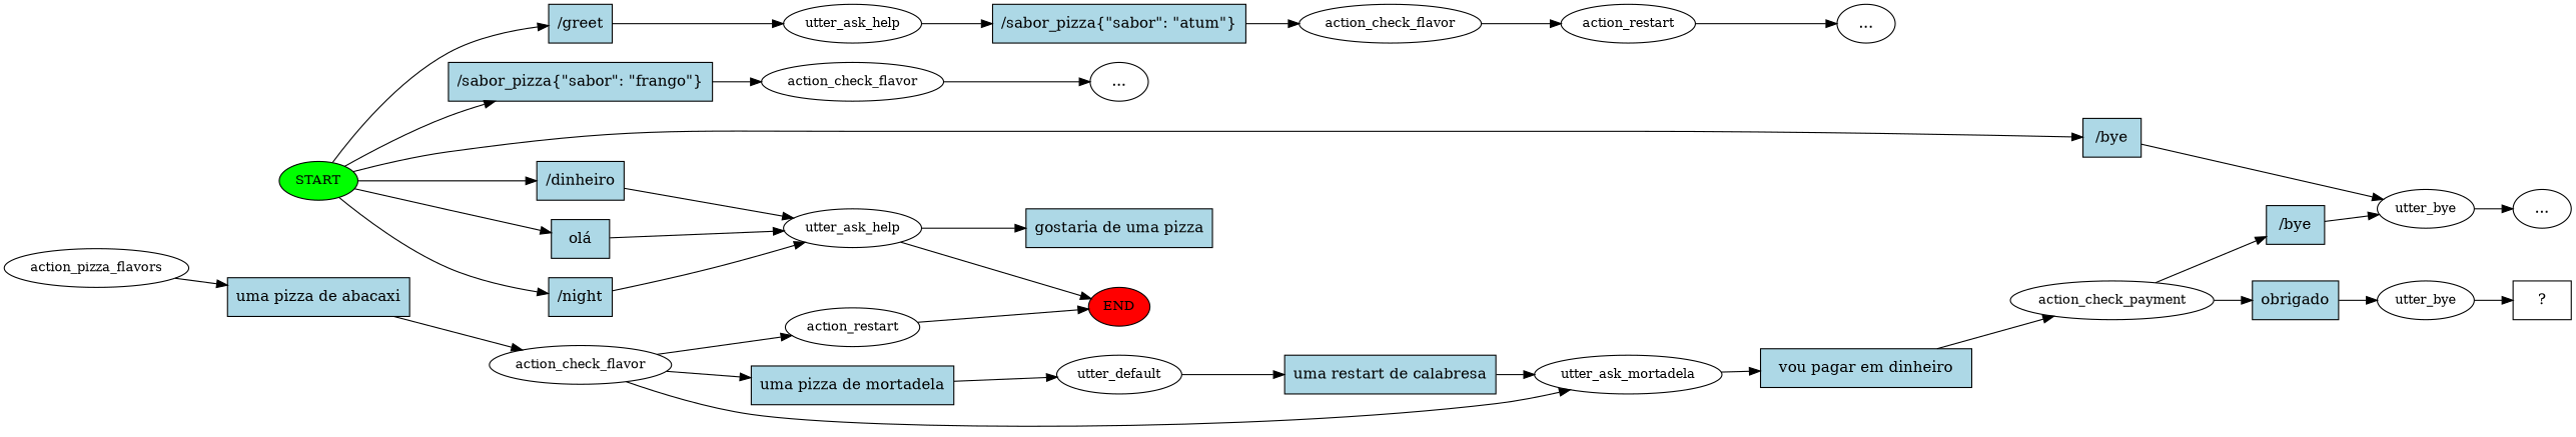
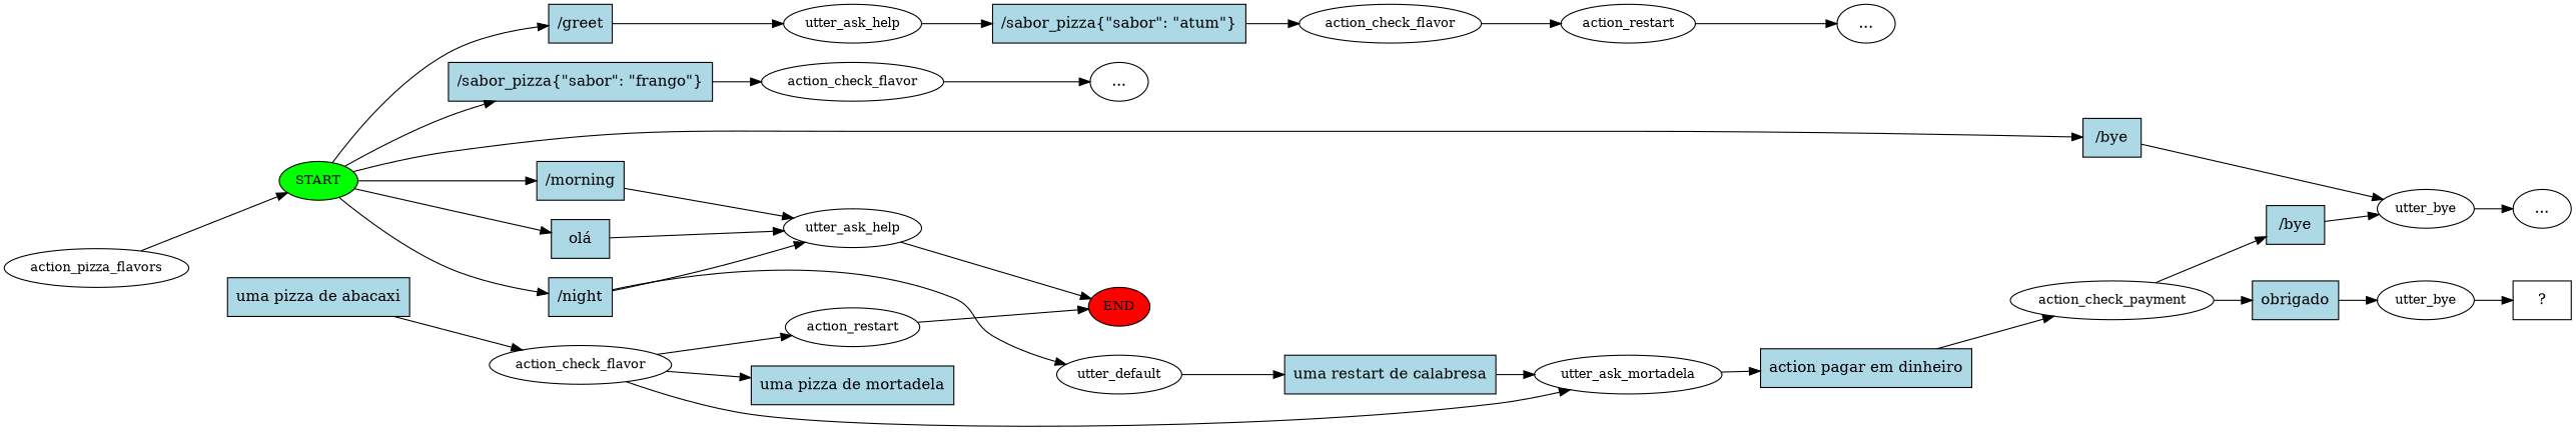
  digraph {
    rankdir=LR
    n1 [fillcolor=green fontsize=12 label=START style=filled]
    n2 [fillcolor=lightblue label="olá" shape=rect style=filled]
    n3 [fillcolor=lightblue label="/night" shape=rect style=filled]
-   n4 [fillcolor=lightblue label="/dinheiro" shape=rect style=filled]
+   n4 [fillcolor=lightblue label="/morning" shape=rect style=filled]
    n5 [fillcolor=lightblue label="/bye" shape=rect style=filled]
    n6 [fillcolor=lightblue label="/greet" shape=rect style=filled]
    n7 [fillcolor=lightblue label="/sabor_pizza{\"sabor\": \"frango\"}" shape=rect style=filled]
    n8 [fontsize=12 label=utter_ask_help]
    n9 [fontsize=12 label=utter_bye]
    n10 [fontsize=12 label=utter_ask_help]
    n11 [fontsize=12 label=action_check_flavor]
    n12 [fillcolor=red fontsize=12 label=END style=filled]
-   n13 [fillcolor=lightblue label="gostaria de uma pizza" shape=rect style=filled]
    n14 [label="..."]
    n15 [fontsize=12 label=action_pizza_flavors]
    n16 [fillcolor=lightblue label="uma pizza de abacaxi" shape=rect style=filled]
    n17 [fontsize=12 label=action_check_flavor]
    n18 [fontsize=12 label=action_restart]
    n19 [fontsize=12 label=utter_ask_mortadela]
    n20 [fillcolor=lightblue label="uma pizza de mortadela" shape=rect style=filled]
-   n21 [fillcolor=lightblue label="vou pagar em dinheiro" shape=rect style=filled]
+   n21 [fillcolor=lightblue label="action pagar em dinheiro" shape=rect style=filled]
    n22 [fontsize=12 label=utter_default]
    n23 [fontsize=12 label=action_check_payment]
    n24 [fillcolor=lightblue label="/bye" shape=rect style=filled]
    n25 [fillcolor=lightblue label=obrigado shape=rect style=filled]
    n26 [fontsize=12 label=utter_bye]
    n27 [fillcolor=lightblue label="/sabor_pizza{\"sabor\": \"atum\"}" shape=rect style=filled]
    n28 [fontsize=12 label=action_check_flavor]
    n29 [fontsize=12 label=action_restart]
    n30 [label="..."]
    n31 [label="..."]
    n32 [fillcolor=lightblue label="uma restart de calabresa" shape=rect style=filled]
    n33 [label="  ?  " shape=rect]
    n1 -> n2
    n1 -> n3
    n1 -> n4
    n1 -> n5
    n1 -> n6
    n1 -> n7
    n2 -> n8
    n3 -> n8
    n4 -> n8
    n5 -> n9
    n6 -> n10
    n7 -> n11
    n8 -> n12
-   n8 -> n13
    n9 -> n14
    n10 -> n27
    n11 -> n31
-   n15 -> n16
+   n15 -> n1
    n16 -> n17
    n17 -> n18
    n17 -> n19
    n17 -> n20
    n18 -> n12
    n19 -> n21
-   n20 -> n22
+   n3 -> n22
    n21 -> n23
    n22 -> n32
    n23 -> n24
    n23 -> n25
    n24 -> n9
    n25 -> n26
    n26 -> n33
    n27 -> n28
    n28 -> n29
    n29 -> n30
    n32 -> n19
  }
